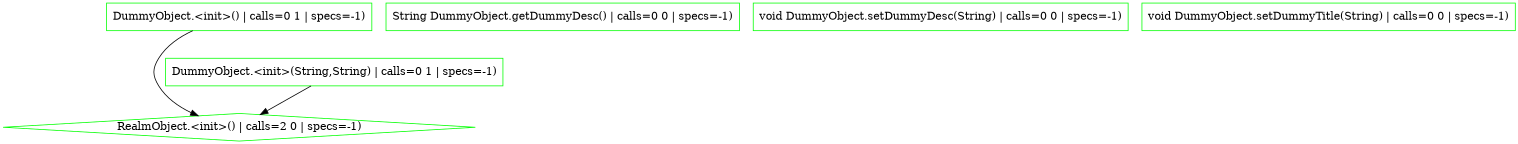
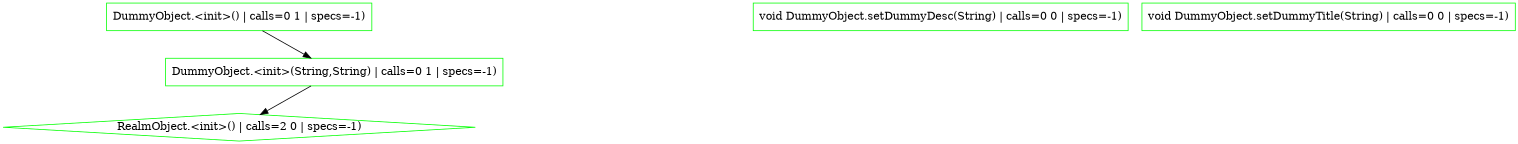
  digraph {
    node [color=green shape=box]
    n1 [label="DummyObject.<init>() | calls=0 1 | specs=-1)"]
    n2 [label="RealmObject.<init>() | calls=2 0 | specs=-1)" shape=diamond]
    n3 [label="DummyObject.<init>(String,String) | calls=0 1 | specs=-1)"]
-   n4 [label="String DummyObject.getDummyDesc() | calls=0 0 | specs=-1)"]
    n5 [label="void DummyObject.setDummyDesc(String) | calls=0 0 | specs=-1)"]
    n6 [label="void DummyObject.setDummyTitle(String) | calls=0 0 | specs=-1)"]
-   n1 -> n2
+   n1 -> n3
    n3 -> n2
  }
